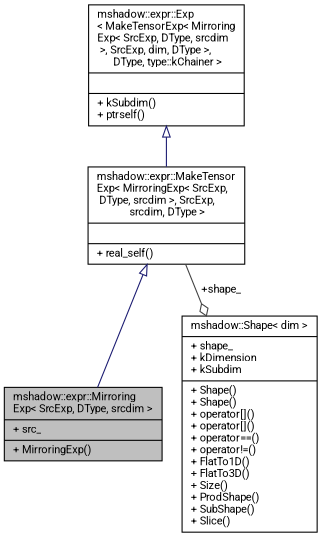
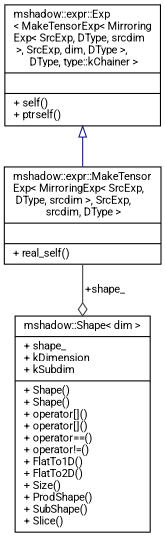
  digraph {
    fontname=Roboto
    node [color=black fillcolor=white fontname=Roboto fontsize=10 shape=record style=filled]
    edge [arrowtail=onormal color=midnightblue dir=back fontname=Roboto fontsize=10 labelfontname=Helvetica labelfontsize=10 style=solid]
-   n1 [fillcolor=grey75 fontcolor=black height=0.2 label="{mshadow::expr::Mirroring\lExp\< SrcExp, DType, srcdim \>\n|+ src_\l|+ MirroringExp()\l}" width=0.4]
    n2 [height=0.2 label="{mshadow::expr::MakeTensor\lExp\< MirroringExp\< SrcExp,\l DType, srcdim \>, SrcExp,\l srcdim, DType \>\n||+ real_self()\l}" width=0.4]
-   n3 [height=0.2 label="{mshadow::Shape\< dim \>\n|+ shape_\l+ kDimension\l+ kSubdim\l|+ Shape()\l+ Shape()\l+ operator[]()\l+ operator[]()\l+ operator==()\l+ operator!=()\l+ FlatTo1D()\l+ FlatTo3D()\l+ Size()\l+ ProdShape()\l+ SubShape()\l+ Slice()\l}" width=0.4]
-   n4 [height=0.2 label="{mshadow::expr::Exp\l\< MakeTensorExp\< Mirroring\lExp\< SrcExp, DType, srcdim\l \>, SrcExp, dim, DType \>,\l DType, type::kChainer \>\n||+ kSubdim()\l+ ptrself()\l}" width=0.4]
-   n2 -> n1
+   n3 [height=0.2 label="{mshadow::Shape\< dim \>\n|+ shape_\l+ kDimension\l+ kSubdim\l|+ Shape()\l+ Shape()\l+ operator[]()\l+ operator[]()\l+ operator==()\l+ operator!=()\l+ FlatTo1D()\l+ FlatTo2D()\l+ Size()\l+ ProdShape()\l+ SubShape()\l+ Slice()\l}" width=0.4]
+   n4 [height=0.2 label="{mshadow::expr::Exp\l\< MakeTensorExp\< Mirroring\lExp\< SrcExp, DType, srcdim\l \>, SrcExp, dim, DType \>,\l DType, type::kChainer \>\n||+ self()\l+ ptrself()\l}" width=0.4]
    n2 -> n3 [arrowhead=odiamond color=grey25 label=" +shape_" arrowtail="" dir=""]
    n4 -> n2
  }
